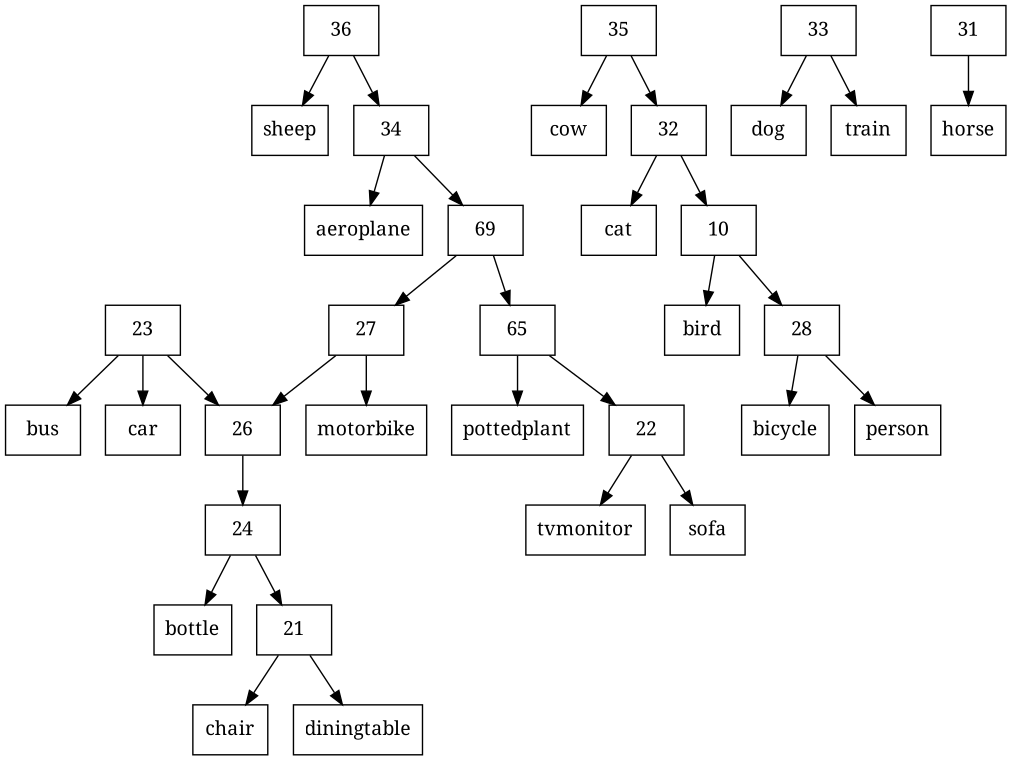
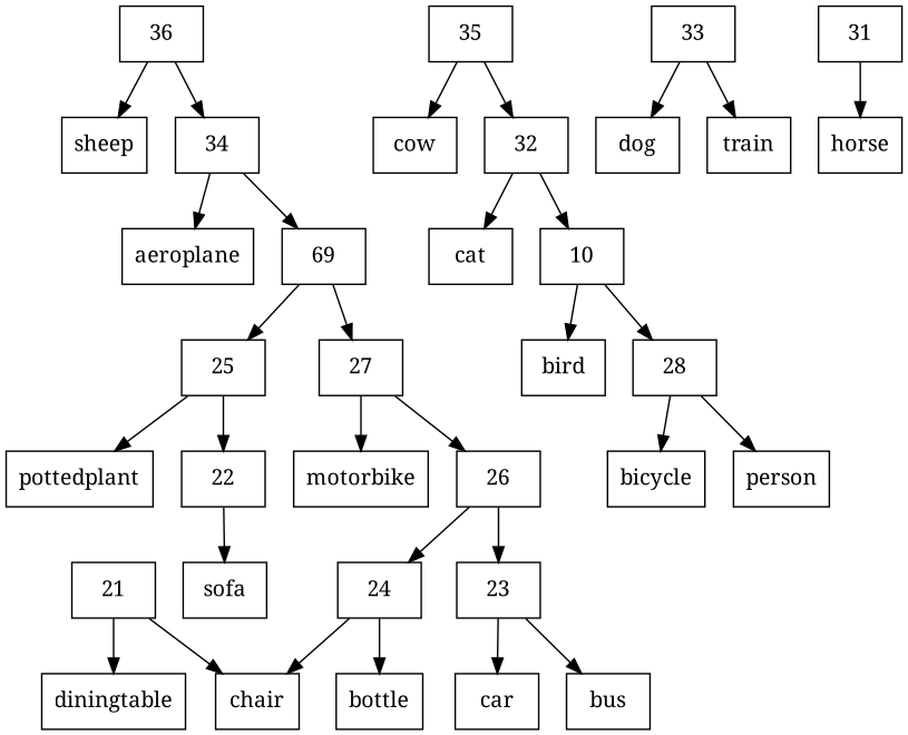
  digraph {
    fontname="Noto Serif"
    node [fontname="Noto Serif" shape=box]
    edge [fontname="Noto Serif"]
    n1 [label=aeroplane]
    n2 [label=bicycle]
    n3 [label=bird]
    n4 [label=bottle]
    n5 [label=bus]
    n6 [label=car]
    n7 [label=cat]
    n8 [label=chair]
    n9 [label=cow]
    n10 [label=diningtable]
    n11 [label=dog]
    n12 [label=horse]
    n13 [label=motorbike]
    n14 [label=person]
    n15 [label=pottedplant]
    n16 [label=sheep]
    n17 [label=sofa]
    n18 [label=train]
-   n19 [label=tvmonitor]
    n20 [label=21]
    n21 [label=22]
    n22 [label=23]
    n23 [label=24]
-   n24 [label=65]
+   n24 [label=25]
    n25 [label=26]
    n26 [label=27]
    n27 [label=28]
    n28 [label=69]
    n29 [label=10]
    n30 [label=31]
    n31 [label=32]
    n32 [label=33]
    n33 [label=34]
    n34 [label=35]
    n35 [label=36]
    n20 -> n8
    n20 -> n10
    n21 -> n17
-   n21 -> n19
    n22 -> n5
    n22 -> n6
    n23 -> n4
-   n23 -> n20
+   n23 -> n8
    n24 -> n15
    n24 -> n21
-   n22 -> n25
+   n25 -> n22
    n25 -> n23
    n26 -> n13
    n26 -> n25
    n27 -> n2
    n27 -> n14
    n28 -> n24
    n28 -> n26
    n29 -> n3
    n29 -> n27
    n30 -> n12
    n31 -> n7
    n31 -> n29
    n32 -> n11
    n32 -> n18
    n33 -> n1
    n33 -> n28
    n34 -> n9
    n34 -> n31
    n35 -> n16
    n35 -> n33
  }
